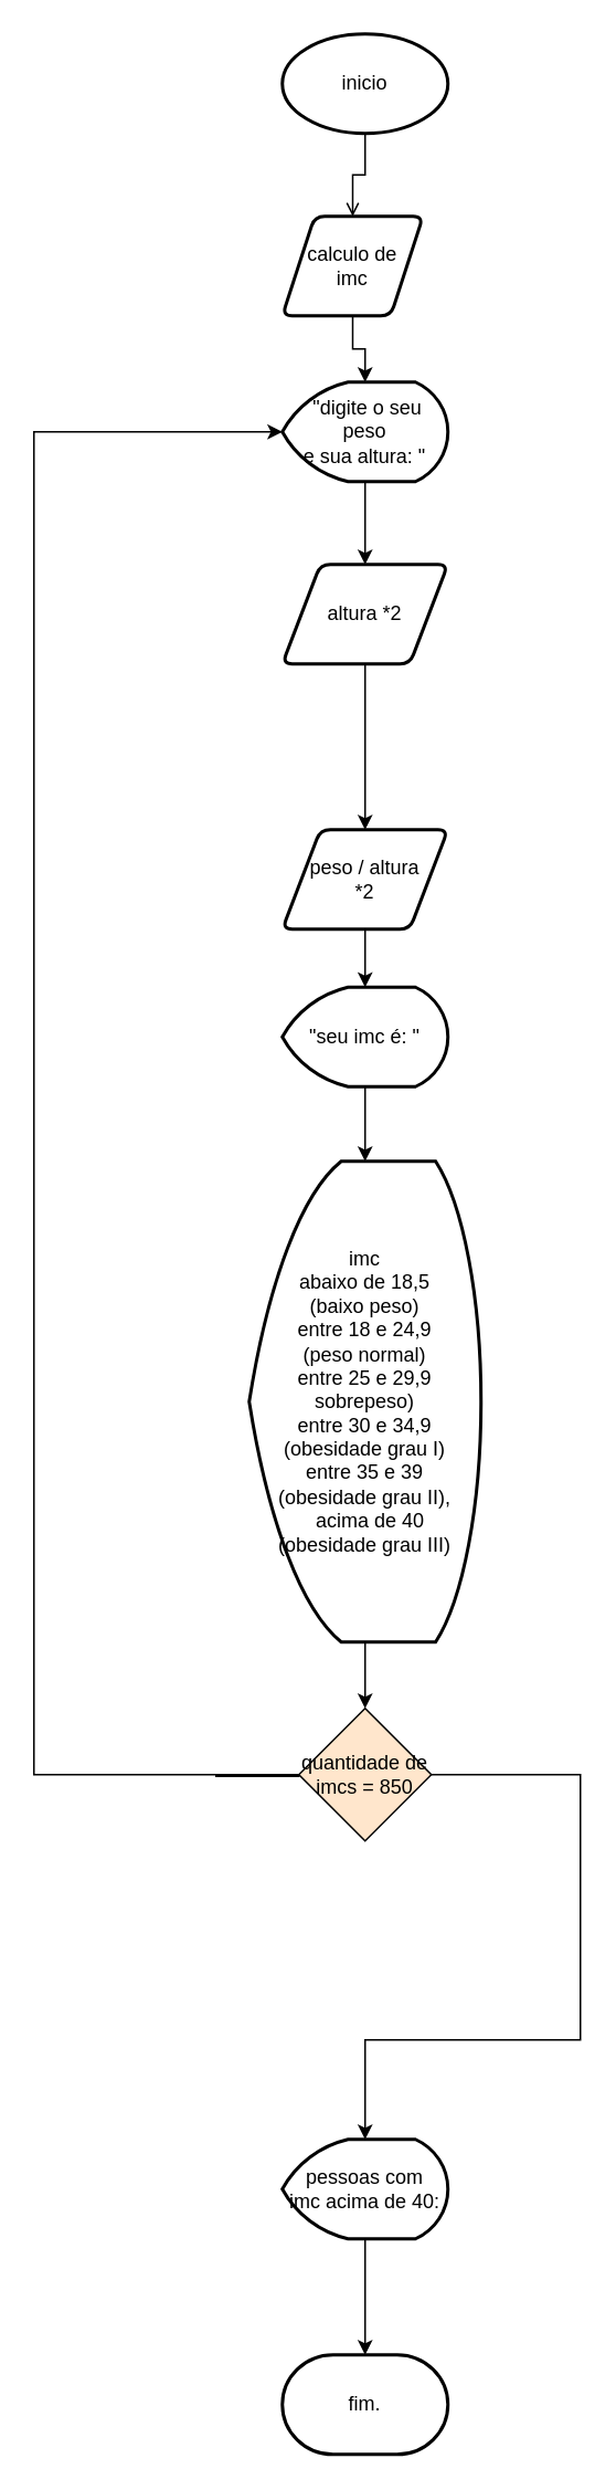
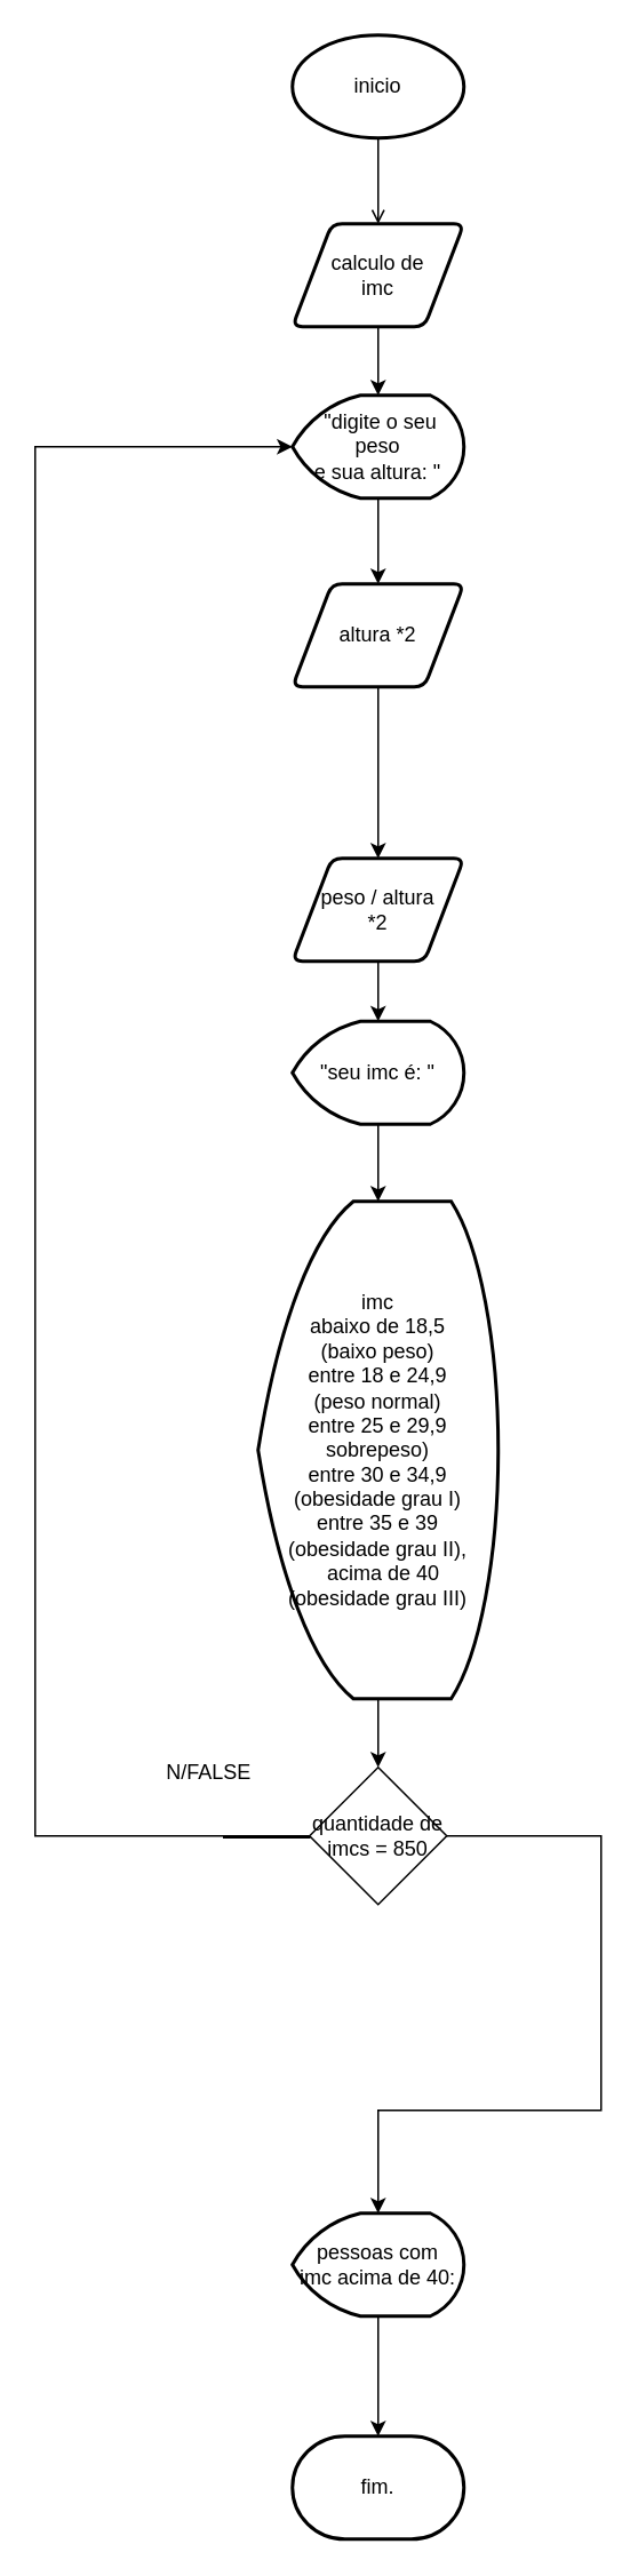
  <mxCell id="0" />
  <mxCell id="1" parent="0" />
  <mxCell id="2" value="" style="edgeStyle=orthogonalEdgeStyle;rounded=0;orthogonalLoop=1;jettySize=auto;html=1;endArrow=open;" edge="1" parent="1" source="3" target="5"><mxGeometry relative="1" as="geometry" /></mxCell>
  <mxCell id="3" value="inicio" style="strokeWidth=2;html=1;shape=mxgraph.flowchart.start_1;whiteSpace=wrap;" vertex="1" parent="1"><mxGeometry x="170" y="20" width="100" height="60" as="geometry" /></mxCell>
  <mxCell id="4" value="" style="edgeStyle=orthogonalEdgeStyle;rounded=0;orthogonalLoop=1;jettySize=auto;html=1;" edge="1" parent="1" source="5" target="7"><mxGeometry relative="1" as="geometry" /></mxCell>
- <mxCell id="5" value="calculo de&lt;br&gt;imc" style="shape=parallelogram;html=1;strokeWidth=2;perimeter=parallelogramPerimeter;whiteSpace=wrap;rounded=1;arcSize=12;size=0.23;" vertex="1" parent="1"><mxGeometry x="170" y="130" width="85" height="60" as="geometry" /></mxCell>
+ <mxCell id="5" value="calculo de&lt;br&gt;imc" style="shape=parallelogram;html=1;strokeWidth=2;perimeter=parallelogramPerimeter;whiteSpace=wrap;rounded=1;arcSize=12;size=0.23;" vertex="1" parent="1"><mxGeometry x="170" y="130" width="100" height="60" as="geometry" /></mxCell>
  <mxCell id="6" value="" style="edgeStyle=orthogonalEdgeStyle;rounded=0;orthogonalLoop=1;jettySize=auto;html=1;" edge="1" parent="1" source="7"><mxGeometry relative="1" as="geometry"><mxPoint x="220" y="340" as="targetPoint" /></mxGeometry></mxCell>
  <mxCell id="7" value="&amp;nbsp;&quot;digite o seu peso&lt;br&gt;e sua altura: &quot;" style="strokeWidth=2;html=1;shape=mxgraph.flowchart.display;whiteSpace=wrap;" vertex="1" parent="1"><mxGeometry x="170" y="230" width="100" height="60" as="geometry" /></mxCell>
  <mxCell id="8" value="" style="edgeStyle=orthogonalEdgeStyle;rounded=0;orthogonalLoop=1;jettySize=auto;html=1;" edge="1" parent="1" source="9" target="11"><mxGeometry relative="1" as="geometry" /></mxCell>
  <mxCell id="9" value="altura *2&lt;br&gt;" style="shape=parallelogram;html=1;strokeWidth=2;perimeter=parallelogramPerimeter;whiteSpace=wrap;rounded=1;arcSize=12;size=0.23;" vertex="1" parent="1"><mxGeometry x="170" y="340" width="100" height="60" as="geometry" /></mxCell>
  <mxCell id="10" value="" style="edgeStyle=orthogonalEdgeStyle;rounded=0;orthogonalLoop=1;jettySize=auto;html=1;" edge="1" parent="1" source="11" target="13"><mxGeometry relative="1" as="geometry" /></mxCell>
  <mxCell id="11" value="peso / altura &lt;br&gt;*2" style="shape=parallelogram;html=1;strokeWidth=2;perimeter=parallelogramPerimeter;whiteSpace=wrap;rounded=1;arcSize=12;size=0.23;" vertex="1" parent="1"><mxGeometry x="170" y="500" width="100" height="60" as="geometry" /></mxCell>
  <mxCell id="12" value="" style="edgeStyle=orthogonalEdgeStyle;rounded=0;orthogonalLoop=1;jettySize=auto;html=1;" edge="1" parent="1" source="13" target="15"><mxGeometry relative="1" as="geometry" /></mxCell>
  <mxCell id="13" value="&quot;seu imc é: &quot;" style="strokeWidth=2;html=1;shape=mxgraph.flowchart.display;whiteSpace=wrap;" vertex="1" parent="1"><mxGeometry x="170" y="595" width="100" height="60" as="geometry" /></mxCell>
  <mxCell id="14" value="" style="edgeStyle=orthogonalEdgeStyle;rounded=0;orthogonalLoop=1;jettySize=auto;html=1;" edge="1" parent="1" source="15" target="18"><mxGeometry relative="1" as="geometry" /></mxCell>
  <mxCell id="15" value="imc&lt;br&gt;abaixo de 18,5&lt;br&gt;(baixo peso)&lt;br&gt;entre 18 e 24,9&lt;br&gt;(peso normal)&lt;br&gt;entre 25 e 29,9&lt;br&gt;sobrepeso)&lt;br&gt;entre 30 e 34,9&lt;br&gt;(obesidade grau I)&lt;br&gt;entre 35 e 39&lt;br&gt;(obesidade grau II),&lt;br&gt;&amp;nbsp; acima de 40&lt;br&gt;(obesidade grau III)" style="strokeWidth=2;html=1;shape=mxgraph.flowchart.display;whiteSpace=wrap;" vertex="1" parent="1"><mxGeometry x="150" y="700" width="140" height="290" as="geometry" /></mxCell>
  <mxCell id="16" value="" style="edgeStyle=orthogonalEdgeStyle;rounded=0;orthogonalLoop=1;jettySize=auto;html=1;entryX=0.5;entryY=0;entryDx=0;entryDy=0;entryPerimeter=0;" edge="1" parent="1" source="18" target="20"><mxGeometry relative="1" as="geometry"><mxPoint x="340" y="1070" as="targetPoint" /><Array as="points"><mxPoint x="350" y="1070" /><mxPoint x="350" y="1230" /></Array></mxGeometry></mxCell>
  <mxCell id="17" value="" style="edgeStyle=orthogonalEdgeStyle;rounded=0;orthogonalLoop=1;jettySize=auto;html=1;entryX=0;entryY=0.5;entryDx=0;entryDy=0;entryPerimeter=0;" edge="1" parent="1" target="7"><mxGeometry relative="1" as="geometry"><mxPoint x="130" y="1070" as="sourcePoint" /><mxPoint x="50" y="250" as="targetPoint" /><Array as="points"><mxPoint x="130" y="1071" /><mxPoint x="180" y="1071" /><mxPoint x="180" y="1070" /><mxPoint x="20" y="1070" /><mxPoint x="20" y="260" /></Array></mxGeometry></mxCell>
- <mxCell id="18" value="quantidade de imcs = 850" style="rhombus;whiteSpace=wrap;html=1;fillColor=#ffe6cc;" vertex="1" parent="1"><mxGeometry x="180" y="1030" width="80" height="80" as="geometry" /></mxCell>
+ <mxCell id="18" value="quantidade de imcs = 850" style="rhombus;whiteSpace=wrap;html=1;" vertex="1" parent="1"><mxGeometry x="180" y="1030" width="80" height="80" as="geometry" /></mxCell>
  <mxCell id="19" value="" style="edgeStyle=orthogonalEdgeStyle;rounded=0;orthogonalLoop=1;jettySize=auto;html=1;" edge="1" parent="1" source="20" target="22"><mxGeometry relative="1" as="geometry" /></mxCell>
  <mxCell id="20" value="pessoas com&lt;br&gt;imc acima de 40:" style="strokeWidth=2;html=1;shape=mxgraph.flowchart.display;whiteSpace=wrap;" vertex="1" parent="1"><mxGeometry x="170" y="1290" width="100" height="60" as="geometry" /></mxCell>
+ <mxCell id="21" value="N/FALSE" style="text;html=1;align=center;verticalAlign=middle;resizable=0;points=[];autosize=1;strokeColor=none;fillColor=none;" vertex="1" parent="1"><mxGeometry x="86" y="1018" width="70" height="30" as="geometry" /></mxCell>
  <mxCell id="22" value="fim." style="strokeWidth=2;html=1;shape=mxgraph.flowchart.terminator;whiteSpace=wrap;" vertex="1" parent="1"><mxGeometry x="170" y="1420" width="100" height="60" as="geometry" /></mxCell>
